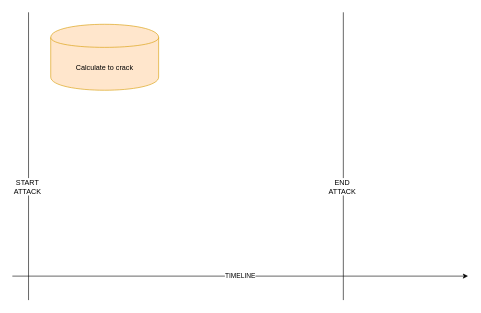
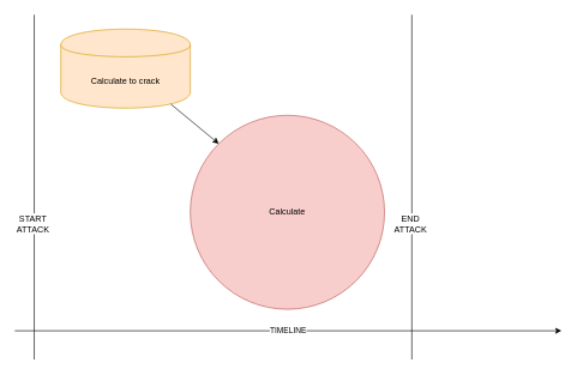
  <mxCell id="0" />
  <mxCell id="1" parent="0" />
  <mxCell id="2" value="TIMELINE" style="endArrow=classic;html=1;" edge="1" parent="1"><mxGeometry width="50" height="50" relative="1" as="geometry"><mxPoint x="20" y="460" as="sourcePoint" /><mxPoint x="780" y="460" as="targetPoint" /></mxGeometry></mxCell>
+ <mxCell id="3" value="Calculate" style="ellipse;whiteSpace=wrap;html=1;aspect=fixed;fillColor=#f8cecc;strokeColor=#b85450;" vertex="1" parent="1"><mxGeometry x="264" y="160" width="270" height="270" as="geometry" /></mxCell>
  <mxCell id="4" value="Calculate to crack" style="shape=cylinder;whiteSpace=wrap;html=1;boundedLbl=1;backgroundOutline=1;fillColor=#ffe6cc;strokeColor=#d79b00;" vertex="1" parent="1"><mxGeometry x="84" y="40" width="180" height="110" as="geometry" /></mxCell>
+ <mxCell id="5" value="" style="endArrow=classic;html=1;exitX=0.85;exitY=0.95;exitDx=0;exitDy=0;exitPerimeter=0;entryX=0;entryY=0;entryDx=0;entryDy=0;" edge="1" parent="1" source="4" target="3"><mxGeometry width="50" height="50" relative="1" as="geometry"><mxPoint x="313" y="590" as="sourcePoint" /><mxPoint x="200" y="230" as="targetPoint" /></mxGeometry></mxCell>
  <mxCell id="6" value="" style="endArrow=none;html=1;" edge="1" parent="1"><mxGeometry width="50" height="50" relative="1" as="geometry"><mxPoint x="47" y="500" as="sourcePoint" /><mxPoint x="47" y="20" as="targetPoint" /></mxGeometry></mxCell>
  <mxCell id="7" value="START&lt;br&gt;ATTACK&lt;br&gt;" style="text;html=1;resizable=0;points=[];align=center;verticalAlign=middle;labelBackgroundColor=#ffffff;" vertex="1" connectable="0" parent="6"><mxGeometry x="-0.208" y="3" relative="1" as="geometry"><mxPoint as="offset" /></mxGeometry></mxCell>
  <mxCell id="8" value="" style="endArrow=none;html=1;" edge="1" parent="1"><mxGeometry width="50" height="50" relative="1" as="geometry"><mxPoint x="572" y="500" as="sourcePoint" /><mxPoint x="572" y="20" as="targetPoint" /></mxGeometry></mxCell>
  <mxCell id="9" value="END&lt;br&gt;ATTACK&lt;br&gt;" style="text;html=1;resizable=0;points=[];align=center;verticalAlign=middle;labelBackgroundColor=#ffffff;" vertex="1" connectable="0" parent="8"><mxGeometry x="-0.208" y="3" relative="1" as="geometry"><mxPoint as="offset" /></mxGeometry></mxCell>
